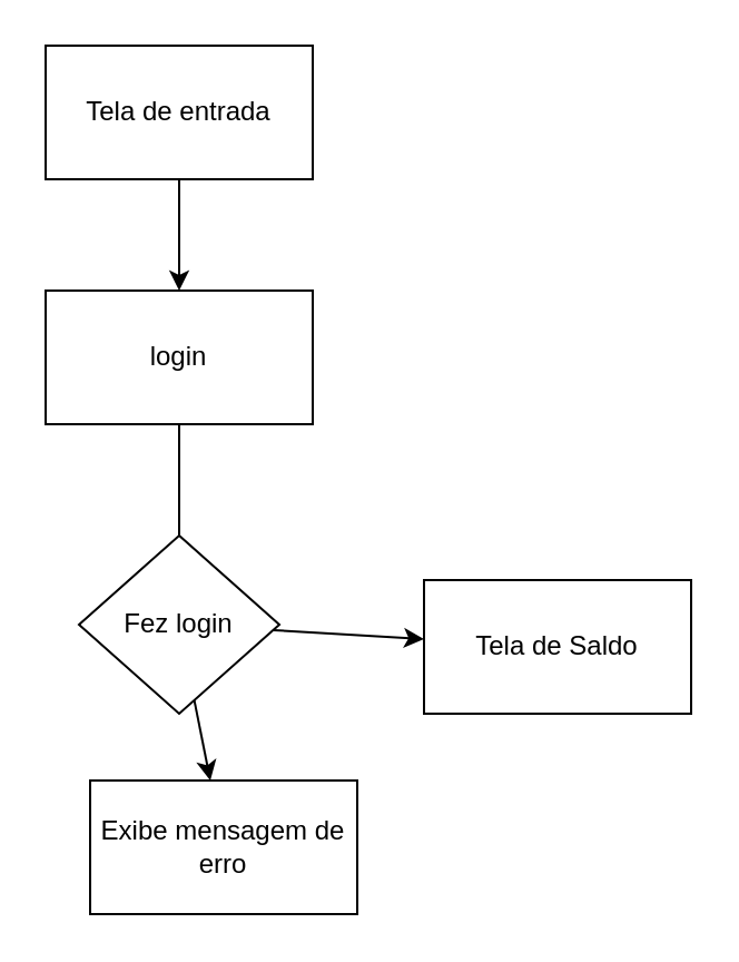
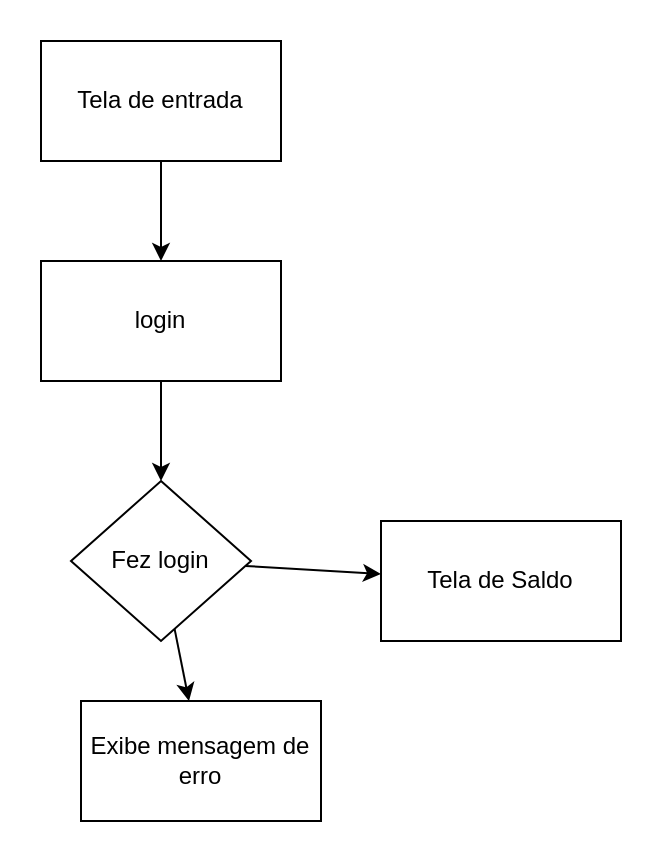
  <mxCell id="0" />
  <mxCell id="1" parent="0" />
  <mxCell id="2" value="Tela de entrada" style="rounded=0;whiteSpace=wrap;html=1;" vertex="1" parent="1"><mxGeometry x="20" y="20" width="120" height="60" as="geometry" /></mxCell>
- <mxCell id="3" value="" style="edgeStyle=none;rounded=0;orthogonalLoop=1;jettySize=auto;html=1;endArrow=none;" edge="1" parent="1" source="4" target="7"><mxGeometry relative="1" as="geometry" /></mxCell>
+ <mxCell id="3" value="" style="edgeStyle=none;rounded=0;orthogonalLoop=1;jettySize=auto;html=1;" edge="1" parent="1" source="4" target="7"><mxGeometry relative="1" as="geometry" /></mxCell>
  <mxCell id="4" value="login" style="rounded=0;whiteSpace=wrap;html=1;" vertex="1" parent="1"><mxGeometry x="20" y="130" width="120" height="60" as="geometry" /></mxCell>
  <mxCell id="5" value="" style="edgeStyle=none;rounded=0;orthogonalLoop=1;jettySize=auto;html=1;" edge="1" parent="1" source="7" target="8"><mxGeometry relative="1" as="geometry" /></mxCell>
  <mxCell id="6" value="" style="edgeStyle=none;rounded=0;orthogonalLoop=1;jettySize=auto;html=1;" edge="1" parent="1" source="7" target="9"><mxGeometry relative="1" as="geometry" /></mxCell>
  <mxCell id="7" value="Fez login" style="rhombus;whiteSpace=wrap;html=1;" vertex="1" parent="1"><mxGeometry x="35" y="240" width="90" height="80" as="geometry" /></mxCell>
  <mxCell id="8" value="Tela de Saldo" style="rounded=0;whiteSpace=wrap;html=1;" vertex="1" parent="1"><mxGeometry x="190" y="260" width="120" height="60" as="geometry" /></mxCell>
  <mxCell id="9" value="Exibe mensagem de erro" style="rounded=0;whiteSpace=wrap;html=1;" vertex="1" parent="1"><mxGeometry x="40" y="350" width="120" height="60" as="geometry" /></mxCell>
  <mxCell id="10" value="" style="endArrow=classic;html=1;rounded=0;exitX=0.5;exitY=1;exitDx=0;exitDy=0;entryX=0.5;entryY=0;entryDx=0;entryDy=0;" edge="1" parent="1" source="2" target="4"><mxGeometry width="50" height="50" relative="1" as="geometry"><mxPoint x="50" y="250" as="sourcePoint" /><mxPoint x="100" y="200" as="targetPoint" /></mxGeometry></mxCell>
